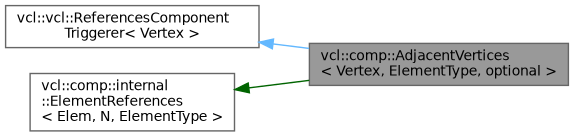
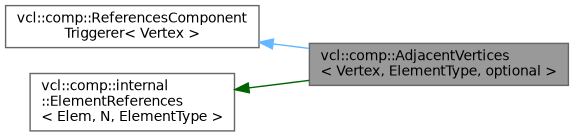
  digraph {
    rankdir=LR
    node [color=gray40 fillcolor=white fontname=Helvetica fontsize=10 shape=box style=filled]
    edge [dir=back fontname=Helvetica fontsize=10 labelfontname=Helvetica labelfontsize=10 style=solid]
    n1 [fillcolor=grey60 fontcolor=black height=0.2 label="vcl::comp::AdjacentVertices\l\< Vertex, ElementType, optional \>" width=0.4]
-   n2 [height=0.2 label="vcl::vcl::ReferencesComponent\lTriggerer\< Vertex \>" width=0.4]
+   n2 [height=0.2 label="vcl::comp::ReferencesComponent\lTriggerer\< Vertex \>" width=0.4]
    n3 [height=0.2 label="vcl::comp::internal\l::ElementReferences\l\< Elem, N, ElementType \>" width=0.4]
    n2 -> n1 [color=steelblue1]
    n3 -> n1 [color=darkgreen]
  }
